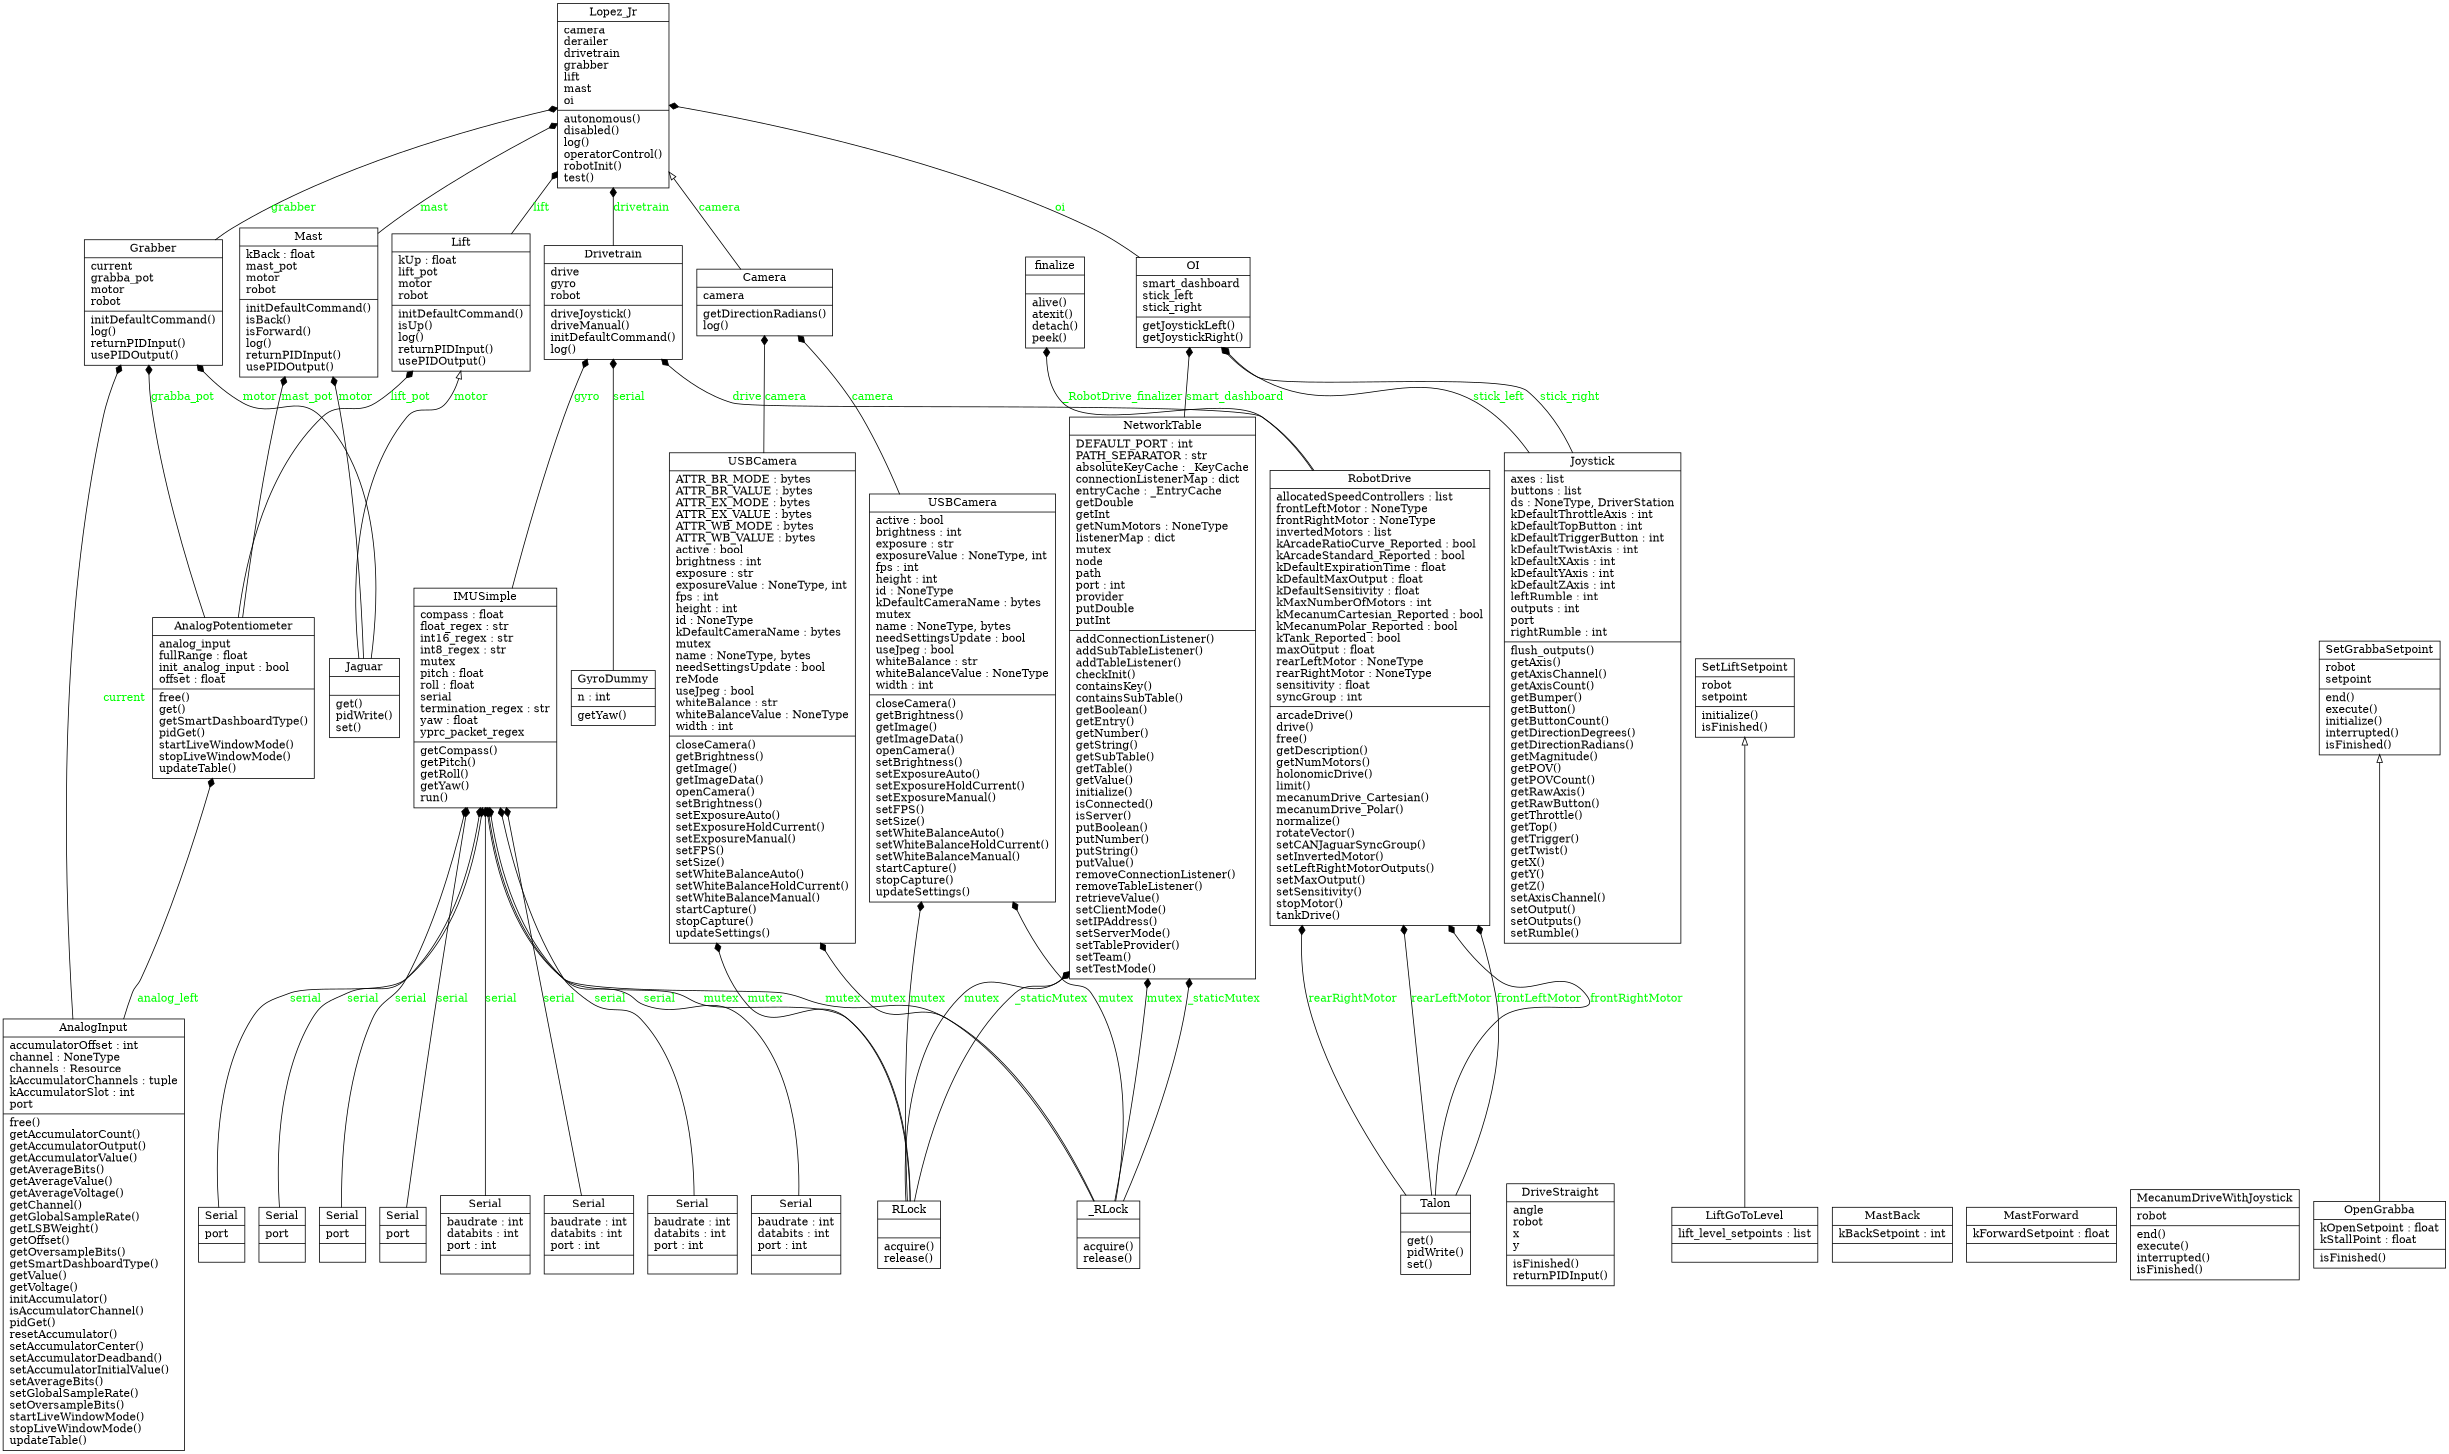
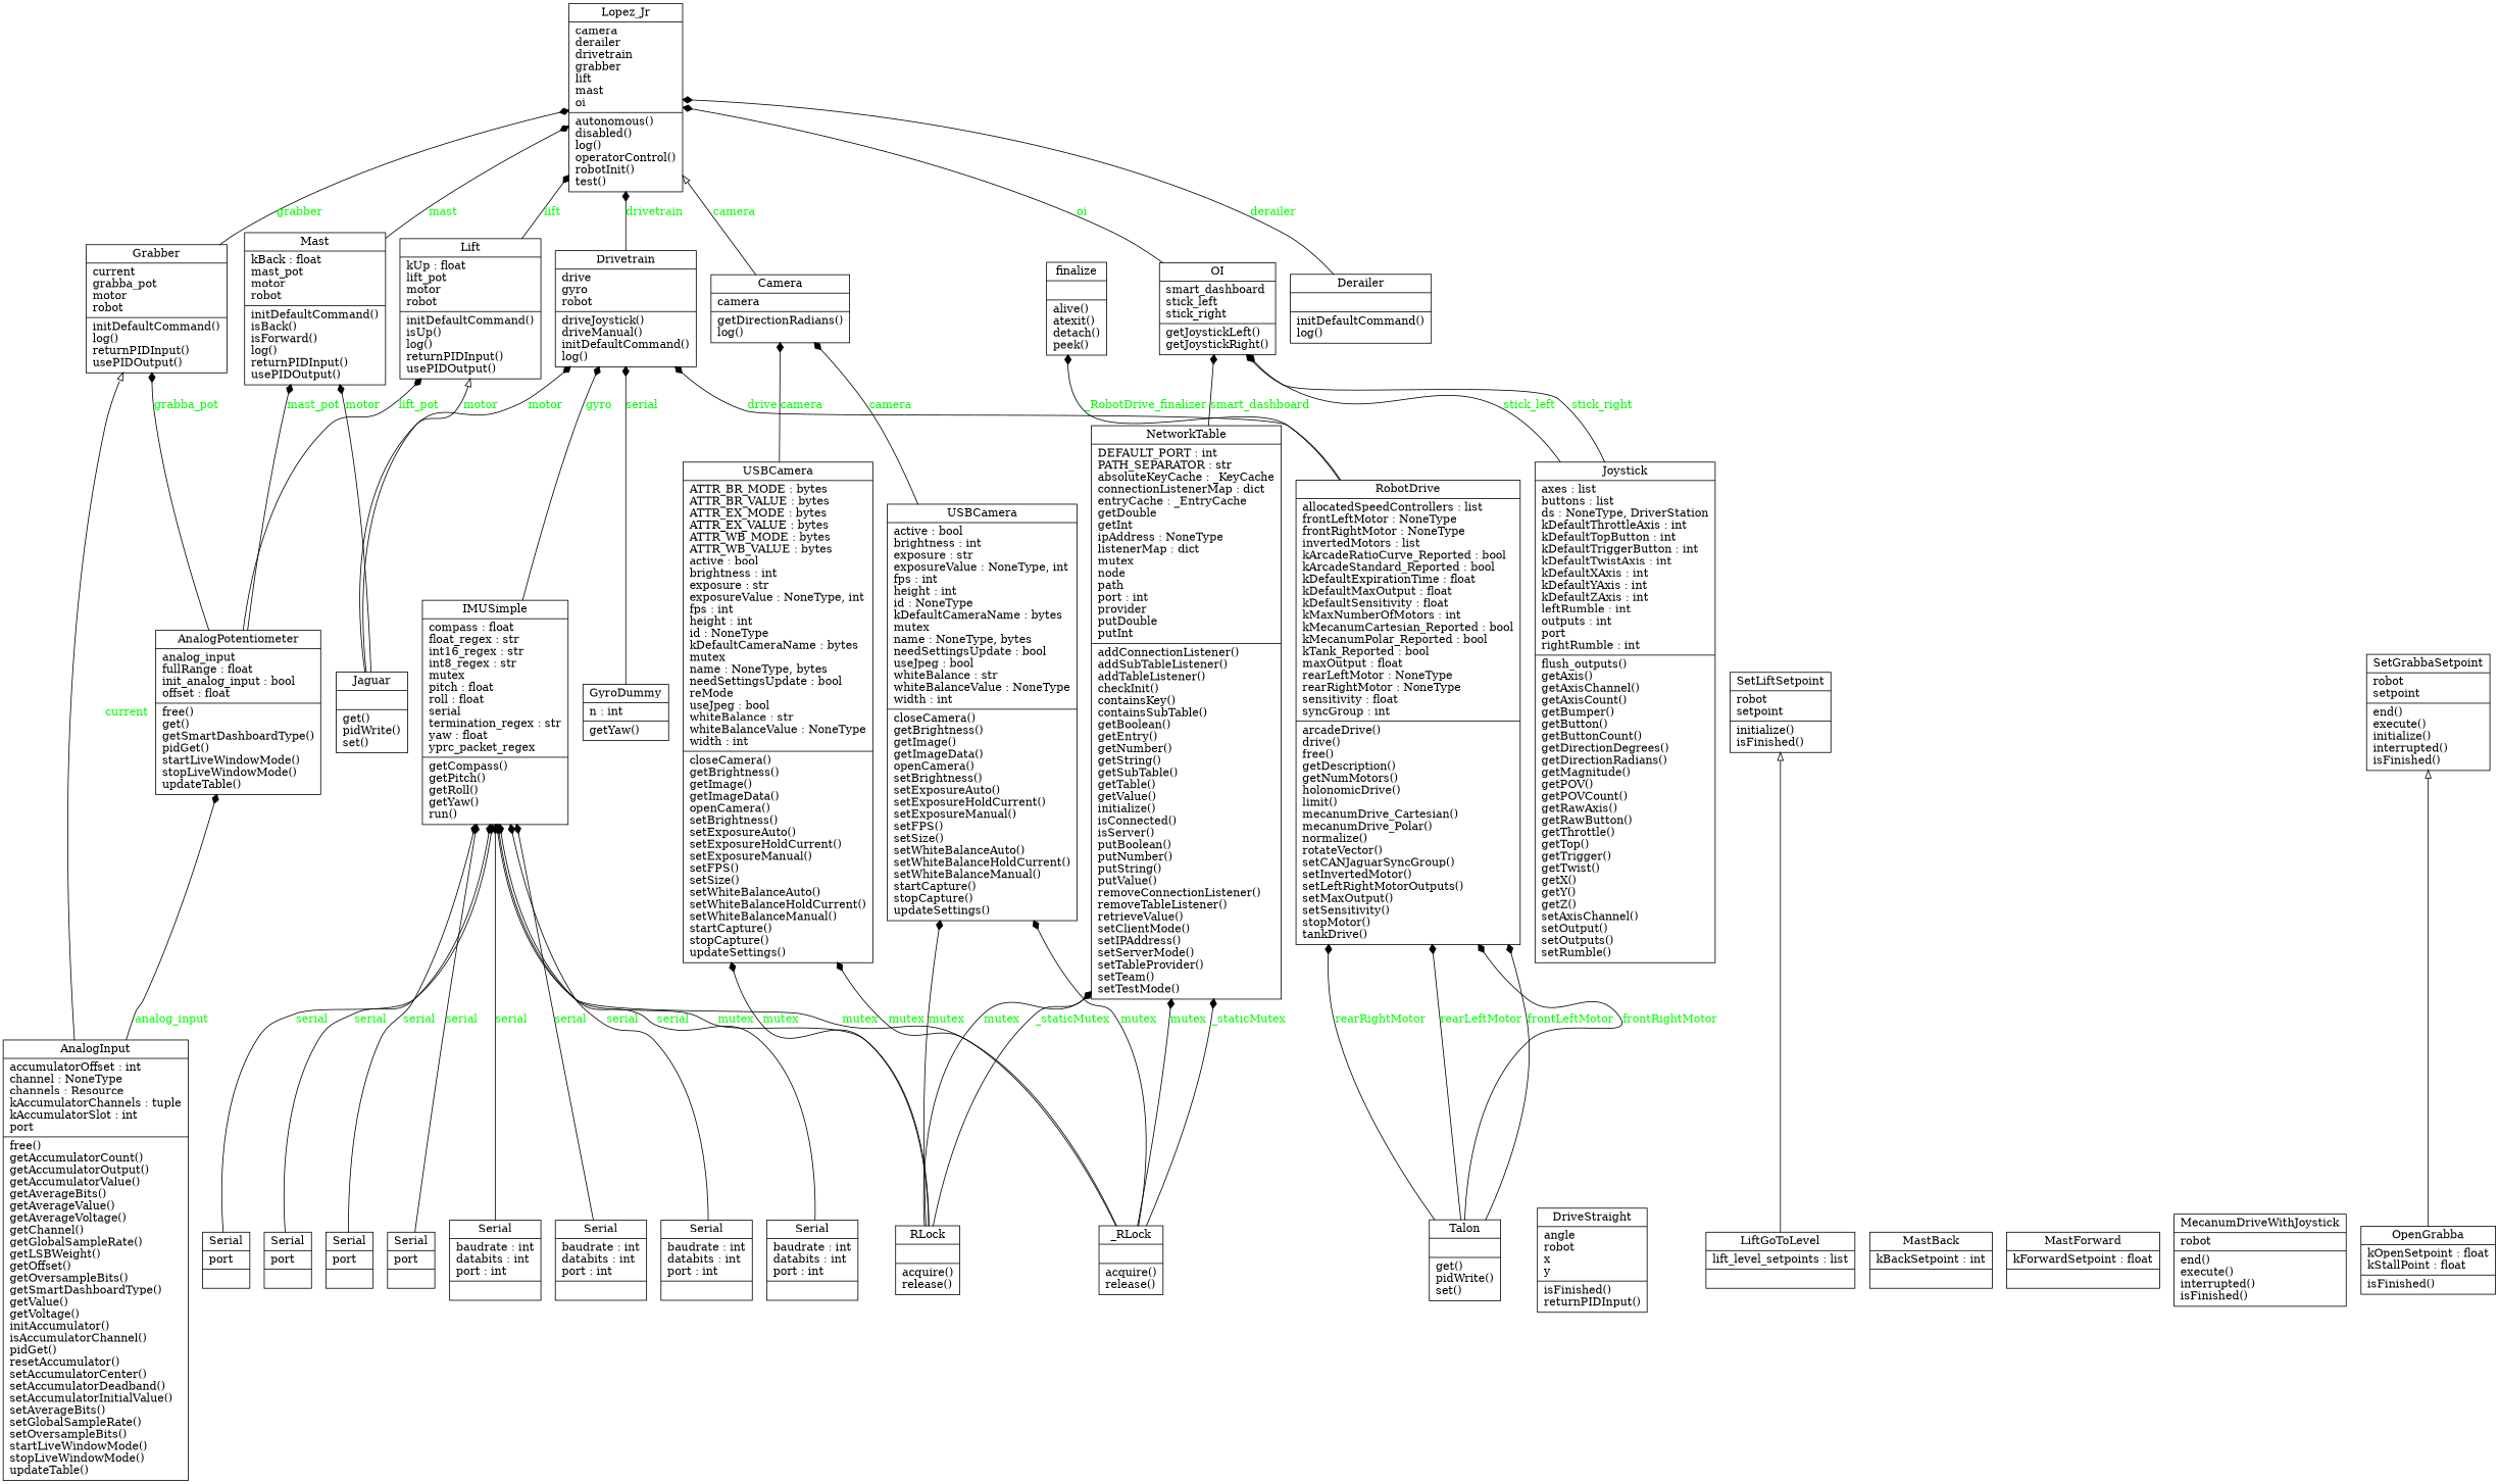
  digraph {
    rankdir=BT
    node [shape=record]
    edge [arrowhead=diamond arrowtail=none fontcolor=green style=solid]
    n1 [label="{AnalogInput|accumulatorOffset : int\lchannel : NoneType\lchannels : Resource\lkAccumulatorChannels : tuple\lkAccumulatorSlot : int\lport\l|free()\lgetAccumulatorCount()\lgetAccumulatorOutput()\lgetAccumulatorValue()\lgetAverageBits()\lgetAverageValue()\lgetAverageVoltage()\lgetChannel()\lgetGlobalSampleRate()\lgetLSBWeight()\lgetOffset()\lgetOversampleBits()\lgetSmartDashboardType()\lgetValue()\lgetVoltage()\linitAccumulator()\lisAccumulatorChannel()\lpidGet()\lresetAccumulator()\lsetAccumulatorCenter()\lsetAccumulatorDeadband()\lsetAccumulatorInitialValue()\lsetAverageBits()\lsetGlobalSampleRate()\lsetOversampleBits()\lstartLiveWindowMode()\lstopLiveWindowMode()\lupdateTable()\l}"]
    n2 [label="{AnalogPotentiometer|analog_input\lfullRange : float\linit_analog_input : bool\loffset : float\l|free()\lget()\lgetSmartDashboardType()\lpidGet()\lstartLiveWindowMode()\lstopLiveWindowMode()\lupdateTable()\l}"]
    n3 [label="{Grabber|current\lgrabba_pot\lmotor\lrobot\l|initDefaultCommand()\llog()\lreturnPIDInput()\lusePIDOutput()\l}"]
    n4 [label="{Lift|kUp : float\llift_pot\lmotor\lrobot\l|initDefaultCommand()\lisUp()\llog()\lreturnPIDInput()\lusePIDOutput()\l}"]
    n5 [label="{Mast|kBack : float\lmast_pot\lmotor\lrobot\l|initDefaultCommand()\lisBack()\lisForward()\llog()\lreturnPIDInput()\lusePIDOutput()\l}"]
    n6 [label="{Lopez_Jr|camera\lderailer\ldrivetrain\lgrabber\llift\lmast\loi\l|autonomous()\ldisabled()\llog()\loperatorControl()\lrobotInit()\ltest()\l}"]
    n7 [label="{Camera|camera\l|getDirectionRadians()\llog()\l}"]
+   n8 [label="{Derailer|\l|initDefaultCommand()\llog()\l}"]
    n9 [label="{DriveStraight|angle\lrobot\lx\ly\l|isFinished()\lreturnPIDInput()\l}"]
    n10 [label="{Drivetrain|drive\lgyro\lrobot\l|driveJoystick()\ldriveManual()\linitDefaultCommand()\llog()\l}"]
    n11 [label="{GyroDummy|n : int\l|getYaw()\l}"]
    n12 [label="{IMUSimple|compass : float\lfloat_regex : str\lint16_regex : str\lint8_regex : str\lmutex\lpitch : float\lroll : float\lserial\ltermination_regex : str\lyaw : float\lyprc_packet_regex\l|getCompass()\lgetPitch()\lgetRoll()\lgetYaw()\lrun()\l}"]
    n13 [label="{Jaguar|\l|get()\lpidWrite()\lset()\l}"]
    n14 [label="{Joystick|axes : list\lbuttons : list\lds : NoneType, DriverStation\lkDefaultThrottleAxis : int\lkDefaultTopButton : int\lkDefaultTriggerButton : int\lkDefaultTwistAxis : int\lkDefaultXAxis : int\lkDefaultYAxis : int\lkDefaultZAxis : int\lleftRumble : int\loutputs : int\lport\lrightRumble : int\l|flush_outputs()\lgetAxis()\lgetAxisChannel()\lgetAxisCount()\lgetBumper()\lgetButton()\lgetButtonCount()\lgetDirectionDegrees()\lgetDirectionRadians()\lgetMagnitude()\lgetPOV()\lgetPOVCount()\lgetRawAxis()\lgetRawButton()\lgetThrottle()\lgetTop()\lgetTrigger()\lgetTwist()\lgetX()\lgetY()\lgetZ()\lsetAxisChannel()\lsetOutput()\lsetOutputs()\lsetRumble()\l}"]
    n15 [label="{OI|smart_dashboard\lstick_left\lstick_right\l|getJoystickLeft()\lgetJoystickRight()\l}"]
    n16 [label="{LiftGoToLevel|lift_level_setpoints : list\l|}"]
    n17 [label="{SetLiftSetpoint|robot\lsetpoint\l|initialize()\lisFinished()\l}"]
    n18 [label="{MastBack|kBackSetpoint : int\l|}"]
    n19 [label="{MastForward|kForwardSetpoint : float\l|}"]
    n20 [label="{MecanumDriveWithJoystick|robot\l|end()\lexecute()\linterrupted()\lisFinished()\l}"]
-   n21 [label="{NetworkTable|DEFAULT_PORT : int\lPATH_SEPARATOR : str\labsoluteKeyCache : _KeyCache\lconnectionListenerMap : dict\lentryCache : _EntryCache\lgetDouble\lgetInt\lgetNumMotors : NoneType\llistenerMap : dict\lmutex\lnode\lpath\lport : int\lprovider\lputDouble\lputInt\l|addConnectionListener()\laddSubTableListener()\laddTableListener()\lcheckInit()\lcontainsKey()\lcontainsSubTable()\lgetBoolean()\lgetEntry()\lgetNumber()\lgetString()\lgetSubTable()\lgetTable()\lgetValue()\linitialize()\lisConnected()\lisServer()\lputBoolean()\lputNumber()\lputString()\lputValue()\lremoveConnectionListener()\lremoveTableListener()\lretrieveValue()\lsetClientMode()\lsetIPAddress()\lsetServerMode()\lsetTableProvider()\lsetTeam()\lsetTestMode()\l}"]
+   n21 [label="{NetworkTable|DEFAULT_PORT : int\lPATH_SEPARATOR : str\labsoluteKeyCache : _KeyCache\lconnectionListenerMap : dict\lentryCache : _EntryCache\lgetDouble\lgetInt\lipAddress : NoneType\llistenerMap : dict\lmutex\lnode\lpath\lport : int\lprovider\lputDouble\lputInt\l|addConnectionListener()\laddSubTableListener()\laddTableListener()\lcheckInit()\lcontainsKey()\lcontainsSubTable()\lgetBoolean()\lgetEntry()\lgetNumber()\lgetString()\lgetSubTable()\lgetTable()\lgetValue()\linitialize()\lisConnected()\lisServer()\lputBoolean()\lputNumber()\lputString()\lputValue()\lremoveConnectionListener()\lremoveTableListener()\lretrieveValue()\lsetClientMode()\lsetIPAddress()\lsetServerMode()\lsetTableProvider()\lsetTeam()\lsetTestMode()\l}"]
    n22 [label="{OpenGrabba|kOpenSetpoint : float\lkStallPoint : float\l|isFinished()\l}"]
    n23 [label="{SetGrabbaSetpoint|robot\lsetpoint\l|end()\lexecute()\linitialize()\linterrupted()\lisFinished()\l}"]
    n24 [label="{RLock|\l|acquire()\lrelease()\l}"]
    n25 [label="{USBCamera|ATTR_BR_MODE : bytes\lATTR_BR_VALUE : bytes\lATTR_EX_MODE : bytes\lATTR_EX_VALUE : bytes\lATTR_WB_MODE : bytes\lATTR_WB_VALUE : bytes\lactive : bool\lbrightness : int\lexposure : str\lexposureValue : NoneType, int\lfps : int\lheight : int\lid : NoneType\lkDefaultCameraName : bytes\lmutex\lname : NoneType, bytes\lneedSettingsUpdate : bool\lreMode\luseJpeg : bool\lwhiteBalance : str\lwhiteBalanceValue : NoneType\lwidth : int\l|closeCamera()\lgetBrightness()\lgetImage()\lgetImageData()\lopenCamera()\lsetBrightness()\lsetExposureAuto()\lsetExposureHoldCurrent()\lsetExposureManual()\lsetFPS()\lsetSize()\lsetWhiteBalanceAuto()\lsetWhiteBalanceHoldCurrent()\lsetWhiteBalanceManual()\lstartCapture()\lstopCapture()\lupdateSettings()\l}"]
    n26 [label="{USBCamera|active : bool\lbrightness : int\lexposure : str\lexposureValue : NoneType, int\lfps : int\lheight : int\lid : NoneType\lkDefaultCameraName : bytes\lmutex\lname : NoneType, bytes\lneedSettingsUpdate : bool\luseJpeg : bool\lwhiteBalance : str\lwhiteBalanceValue : NoneType\lwidth : int\l|closeCamera()\lgetBrightness()\lgetImage()\lgetImageData()\lopenCamera()\lsetBrightness()\lsetExposureAuto()\lsetExposureHoldCurrent()\lsetExposureManual()\lsetFPS()\lsetSize()\lsetWhiteBalanceAuto()\lsetWhiteBalanceHoldCurrent()\lsetWhiteBalanceManual()\lstartCapture()\lstopCapture()\lupdateSettings()\l}"]
    n27 [label="{RobotDrive|allocatedSpeedControllers : list\lfrontLeftMotor : NoneType\lfrontRightMotor : NoneType\linvertedMotors : list\lkArcadeRatioCurve_Reported : bool\lkArcadeStandard_Reported : bool\lkDefaultExpirationTime : float\lkDefaultMaxOutput : float\lkDefaultSensitivity : float\lkMaxNumberOfMotors : int\lkMecanumCartesian_Reported : bool\lkMecanumPolar_Reported : bool\lkTank_Reported : bool\lmaxOutput : float\lrearLeftMotor : NoneType\lrearRightMotor : NoneType\lsensitivity : float\lsyncGroup : int\l|arcadeDrive()\ldrive()\lfree()\lgetDescription()\lgetNumMotors()\lholonomicDrive()\llimit()\lmecanumDrive_Cartesian()\lmecanumDrive_Polar()\lnormalize()\lrotateVector()\lsetCANJaguarSyncGroup()\lsetInvertedMotor()\lsetLeftRightMotorOutputs()\lsetMaxOutput()\lsetSensitivity()\lstopMotor()\ltankDrive()\l}"]
    n28 [label="{finalize|\l|alive()\latexit()\ldetach()\lpeek()\l}"]
    n29 [label="{Serial|baudrate : int\ldatabits : int\lport : int\l|}"]
    n30 [label="{Serial|baudrate : int\ldatabits : int\lport : int\l|}"]
    n31 [label="{Serial|baudrate : int\ldatabits : int\lport : int\l|}"]
    n32 [label="{Serial|baudrate : int\ldatabits : int\lport : int\l|}"]
    n33 [label="{Serial|port\l|}"]
    n34 [label="{Serial|port\l|}"]
    n35 [label="{Serial|port\l|}"]
    n36 [label="{Serial|port\l|}"]
    n37 [label="{Talon|\l|get()\lpidWrite()\lset()\l}"]
    n38 [label="{_RLock|\l|acquire()\lrelease()\l}"]
-   n1 -> n2 [label=analog_left]
-   n1 -> n3 [label=current]
+   n1 -> n2 [label=analog_input]
+   n1 -> n3 [arrowhead=empty label=current]
    n2 -> n3 [label=grabba_pot]
    n2 -> n4 [label=lift_pot]
    n2 -> n5 [label=mast_pot]
    n3 -> n6 [label=grabber]
    n4 -> n6 [label=lift]
    n5 -> n6 [label=mast]
    n7 -> n6 [arrowhead=empty label=camera]
+   n8 -> n6 [label=derailer]
    n10 -> n6 [label=drivetrain]
    n11 -> n10 [label=serial]
    n12 -> n10 [label=gyro]
-   n13 -> n3 [label=motor]
+   n13 -> n10 [label=motor]
    n13 -> n4 [arrowhead=empty label=motor]
    n13 -> n5 [label=motor]
    n14 -> n15 [label=stick_left]
    n14 -> n15 [label=stick_right]
    n15 -> n6 [label=oi]
    n16 -> n17 [arrowhead=empty fontcolor="" style=""]
    n21 -> n15 [label=smart_dashboard]
    n22 -> n23 [arrowhead=empty fontcolor="" style=""]
    n24 -> n12 [label=mutex]
    n24 -> n21 [label=mutex]
    n24 -> n21 [label=_staticMutex]
    n24 -> n25 [label=mutex]
    n24 -> n26 [label=mutex]
    n25 -> n7 [label=camera]
    n26 -> n7 [label=camera]
    n27 -> n10 [label=drive]
    n27 -> n28 [label=_RobotDrive_finalizer]
    n29 -> n12 [label=serial]
    n30 -> n12 [label=serial]
    n31 -> n12 [label=serial]
    n32 -> n12 [label=serial]
    n33 -> n12 [label=serial]
    n34 -> n12 [label=serial]
    n35 -> n12 [label=serial]
    n36 -> n12 [label=serial]
    n37 -> n27 [label=rearRightMotor]
    n37 -> n27 [label=rearLeftMotor]
    n37 -> n27 [label=frontLeftMotor]
    n37 -> n27 [label=frontRightMotor]
    n38 -> n12 [label=mutex]
    n38 -> n21 [label=mutex]
    n38 -> n21 [label=_staticMutex]
    n38 -> n25 [label=mutex]
    n38 -> n26 [label=mutex]
  }
